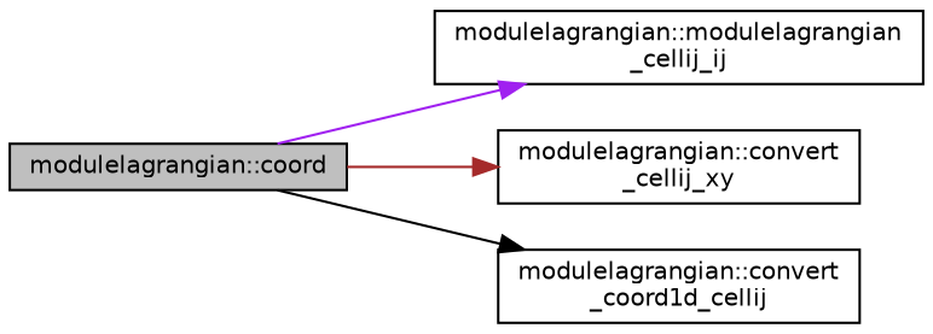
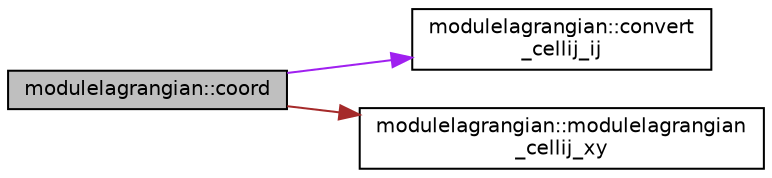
  digraph {
    rankdir=LR
    node [color=black fillcolor=white fontname=Helvetica fontsize=10 shape=record style=filled]
    edge [fontname=Helvetica fontsize=10 labelfontname=Helvetica labelfontsize=10 style=solid]
    n1 [fillcolor=grey75 fontcolor=black height=0.2 label="modulelagrangian::coord" width=0.4]
-   n2 [height=0.2 label="modulelagrangian::modulelagrangian\l_cellij_ij" width=0.4]
-   n3 [height=0.2 label="modulelagrangian::convert\l_cellij_xy" width=0.4]
-   n4 [height=0.2 label="modulelagrangian::convert\l_coord1d_cellij" width=0.4]
+   n2 [height=0.2 label="modulelagrangian::convert\l_cellij_ij" width=0.4]
+   n3 [height=0.2 label="modulelagrangian::modulelagrangian\l_cellij_xy" width=0.4]
    n1 -> n2 [color=purple]
    n1 -> n3 [color=brown]
-   n1 -> n4 [color=black]
  }
